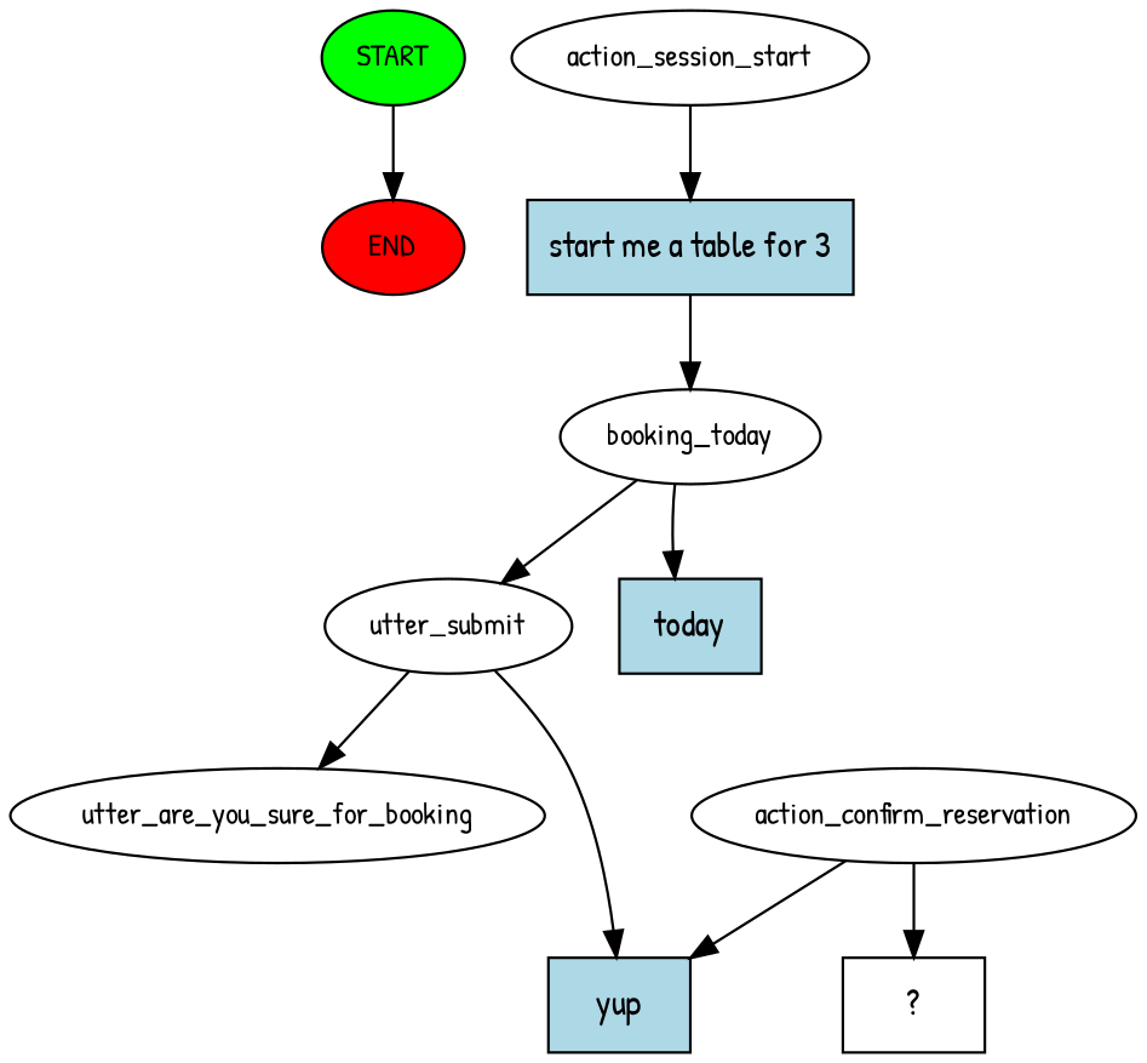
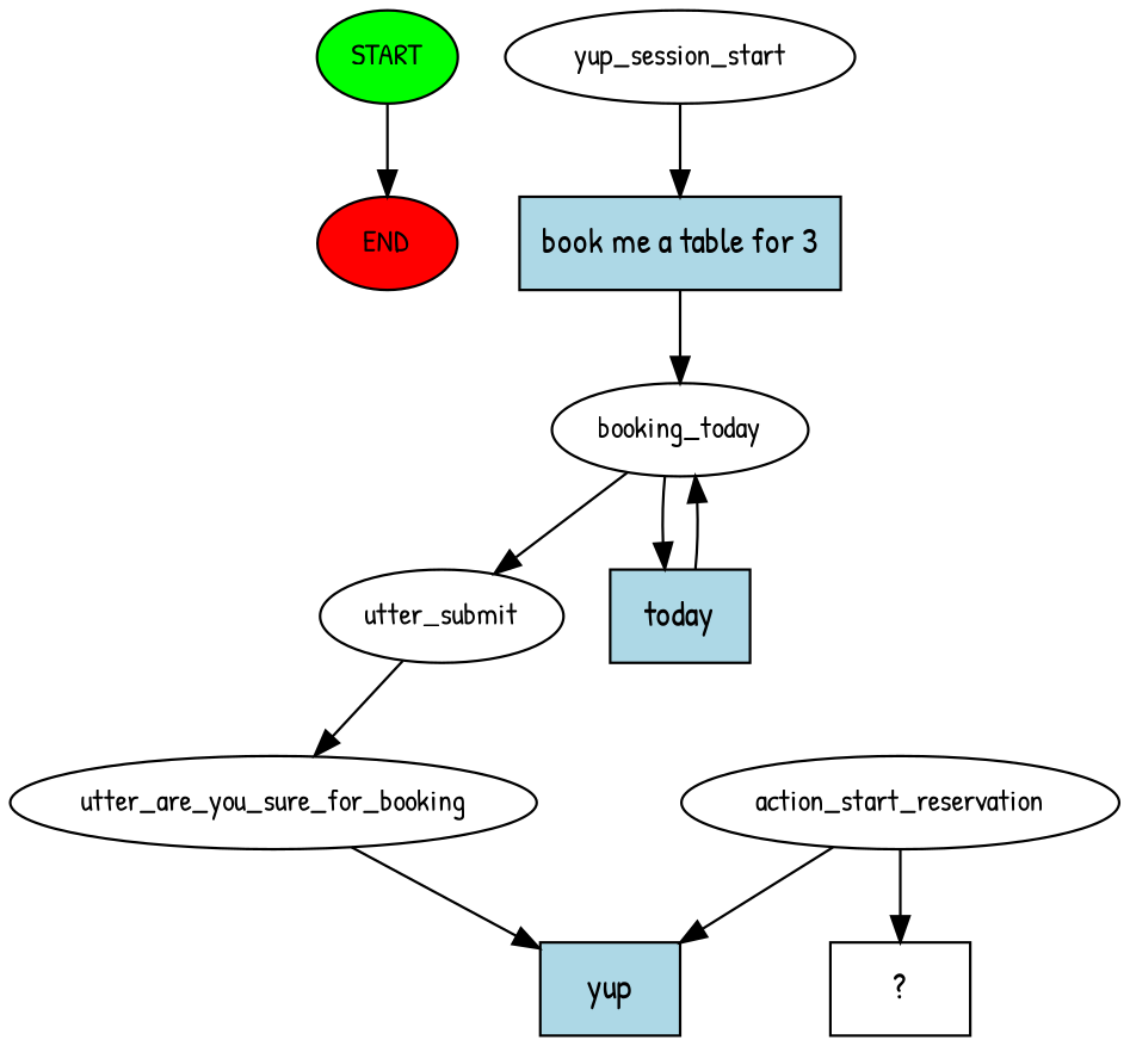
  digraph {
    fontname="Patrick Hand"
    node [fontname="Patrick Hand" fontsize=12]
    edge [fontname="Patrick Hand"]
    n1 [fillcolor=green label=START style=filled]
    n2 [fillcolor=red label=END style=filled]
-   n3 [label=action_session_start]
-   n4 [fillcolor=lightblue label="start me a table for 3" shape=rect style=filled fontsize=""]
+   n3 [label=yup_session_start]
+   n4 [fillcolor=lightblue label="book me a table for 3" shape=rect style=filled fontsize=""]
    n5 [label=booking_today]
    n6 [label=utter_submit]
    n7 [fillcolor=lightblue label=today shape=rect style=filled fontsize=""]
    n8 [label=utter_are_you_sure_for_booking]
    n9 [fillcolor=lightblue label=yup shape=rect style=filled fontsize=""]
-   n10 [label=action_confirm_reservation]
+   n10 [label=action_start_reservation]
    n11 [label="  ?  " shape=rect fontsize=""]
    n1 -> n2
    n3 -> n4
    n4 -> n5
    n5 -> n6
    n5 -> n7
    n6 -> n8
-   n6 -> n9
+   n7 -> n5
+   n8 -> n9
    n10 -> n9
    n10 -> n11
  }
